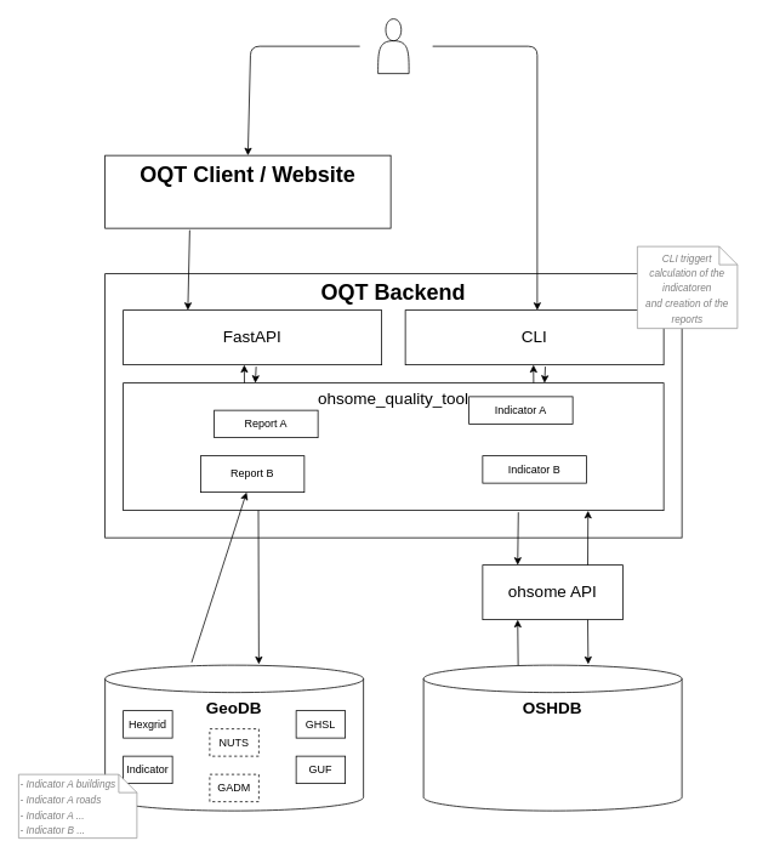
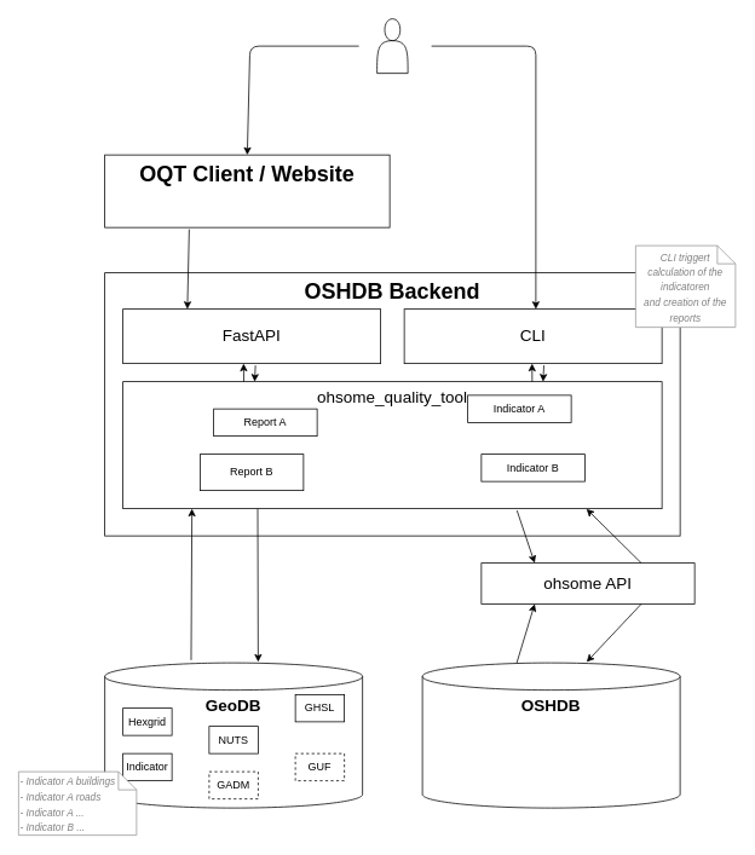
  <mxCell id="0" />
  <mxCell id="1" parent="0" />
  <mxCell id="2" value="&lt;b&gt;&lt;font style=&quot;font-size: 18px&quot;&gt;OSHDB&lt;/font&gt;&lt;/b&gt;" style="shape=cylinder3;whiteSpace=wrap;html=1;boundedLbl=1;backgroundOutline=1;size=15;verticalAlign=top;" parent="1" vertex="1"><mxGeometry x="465" y="730" width="284" height="160" as="geometry" /></mxCell>
  <mxCell id="3" value="&lt;b&gt;&lt;font style=&quot;font-size: 18px&quot;&gt;GeoDB&lt;/font&gt;&lt;/b&gt;" style="shape=cylinder3;whiteSpace=wrap;html=1;boundedLbl=1;backgroundOutline=1;size=15;verticalAlign=top;" parent="1" vertex="1"><mxGeometry x="115" y="730" width="284" height="160" as="geometry" /></mxCell>
- <mxCell id="4" value="&lt;font style=&quot;font-size: 18px&quot;&gt;ohsome API&lt;br&gt;&lt;/font&gt;" style="rounded=0;whiteSpace=wrap;html=1;" parent="1" vertex="1"><mxGeometry x="530" y="620" width="154" height="60" as="geometry" /></mxCell>
- <mxCell id="5" value="&lt;font style=&quot;font-size: 24px&quot;&gt;&lt;b&gt;&lt;font style=&quot;font-size: 24px&quot;&gt;OQT Backend&lt;/font&gt;&lt;/b&gt;&lt;/font&gt;" style="rounded=0;whiteSpace=wrap;html=1;verticalAlign=top;" parent="1" vertex="1"><mxGeometry x="115" y="300" width="634" height="290" as="geometry" /></mxCell>
+ <mxCell id="4" value="&lt;font style=&quot;font-size: 18px&quot;&gt;ohsome API&lt;br&gt;&lt;/font&gt;" style="rounded=0;whiteSpace=wrap;html=1;" parent="1" vertex="1"><mxGeometry x="530" y="620" width="235" height="45" as="geometry" /></mxCell>
+ <mxCell id="5" value="&lt;font style=&quot;font-size: 24px&quot;&gt;&lt;b&gt;&lt;font style=&quot;font-size: 24px&quot;&gt;OSHDB Backend&lt;/font&gt;&lt;/b&gt;&lt;/font&gt;" style="rounded=0;whiteSpace=wrap;html=1;verticalAlign=top;" parent="1" vertex="1"><mxGeometry x="115" y="300" width="634" height="290" as="geometry" /></mxCell>
  <mxCell id="6" value="&lt;font style=&quot;font-size: 18px&quot;&gt;CLI&lt;/font&gt;" style="rounded=0;whiteSpace=wrap;html=1;" parent="1" vertex="1"><mxGeometry x="445" y="340" width="284" height="60" as="geometry" /></mxCell>
  <mxCell id="7" value="&lt;font style=&quot;font-size: 18px&quot;&gt;FastAPI&lt;/font&gt;" style="rounded=0;whiteSpace=wrap;html=1;" parent="1" vertex="1"><mxGeometry x="135" y="340" width="284" height="60" as="geometry" /></mxCell>
  <mxCell id="8" value="&lt;font style=&quot;font-size: 18px&quot;&gt;ohsome_quality_tool&lt;br&gt;&lt;/font&gt;" style="rounded=0;whiteSpace=wrap;html=1;verticalAlign=top;" parent="1" vertex="1"><mxGeometry x="135" y="420" width="594" height="140" as="geometry" /></mxCell>
  <mxCell id="9" value="Indicator A" style="rounded=0;whiteSpace=wrap;html=1;" parent="1" vertex="1"><mxGeometry x="515" y="435" width="114" height="30" as="geometry" /></mxCell>
  <mxCell id="10" value="Indicator B" style="rounded=0;whiteSpace=wrap;html=1;" parent="1" vertex="1"><mxGeometry x="530" y="500" width="114" height="30" as="geometry" /></mxCell>
  <mxCell id="11" value="Report A" style="rounded=0;whiteSpace=wrap;html=1;" parent="1" vertex="1"><mxGeometry x="235" y="450" width="114" height="30" as="geometry" /></mxCell>
  <mxCell id="12" value="Report B" style="rounded=0;whiteSpace=wrap;html=1;" parent="1" vertex="1"><mxGeometry x="220" y="500" width="114" height="40" as="geometry" /></mxCell>
  <mxCell id="13" value="&lt;font style=&quot;font-size: 24px&quot;&gt;&lt;b&gt;&lt;font style=&quot;font-size: 24px&quot;&gt;OQT Client / Website&lt;/font&gt;&lt;/b&gt;&lt;/font&gt;" style="rounded=0;whiteSpace=wrap;html=1;verticalAlign=top;" parent="1" vertex="1"><mxGeometry x="115" y="170" width="314" height="80" as="geometry" /></mxCell>
  <mxCell id="14" value="" style="endArrow=classic;html=1;entryX=0.25;entryY=0;entryDx=0;entryDy=0;" parent="1" target="7" edge="1"><mxGeometry width="50" height="50" relative="1" as="geometry"><mxPoint x="208" y="252" as="sourcePoint" /><mxPoint x="205" y="260" as="targetPoint" /></mxGeometry></mxCell>
  <mxCell id="15" value="" style="shape=actor;whiteSpace=wrap;html=1;" parent="1" vertex="1"><mxGeometry x="415" y="20" width="34" height="60" as="geometry" /></mxCell>
  <mxCell id="16" value="" style="endArrow=classic;html=1;entryX=0.5;entryY=0;entryDx=0;entryDy=0;" parent="1" target="13" edge="1"><mxGeometry width="50" height="50" relative="1" as="geometry"><mxPoint x="395" y="50" as="sourcePoint" /><mxPoint x="485" y="430" as="targetPoint" /><Array as="points"><mxPoint x="275" y="50" /></Array></mxGeometry></mxCell>
  <mxCell id="17" value="" style="endArrow=classic;html=1;" parent="1" edge="1"><mxGeometry width="50" height="50" relative="1" as="geometry"><mxPoint x="475" y="50" as="sourcePoint" /><mxPoint x="590" y="340" as="targetPoint" /><Array as="points"><mxPoint x="590" y="50" /></Array></mxGeometry></mxCell>
  <mxCell id="18" value="" style="endArrow=classic;html=1;entryX=0.25;entryY=1;entryDx=0;entryDy=0;" parent="1" edge="1"><mxGeometry width="50" height="50" relative="1" as="geometry"><mxPoint x="586" y="420" as="sourcePoint" /><mxPoint x="585.84" y="400" as="targetPoint" /></mxGeometry></mxCell>
  <mxCell id="19" value="" style="endArrow=classic;html=1;" parent="1" edge="1"><mxGeometry width="50" height="50" relative="1" as="geometry"><mxPoint x="598.84" y="402" as="sourcePoint" /><mxPoint x="598" y="420" as="targetPoint" /></mxGeometry></mxCell>
- <mxCell id="20" value="" style="endArrow=classic;html=1;exitX=0.335;exitY=-0.019;exitDx=0;exitDy=0;exitPerimeter=0;" parent="1" source="3" target="12" edge="1"><mxGeometry width="50" height="50" relative="1" as="geometry"><mxPoint x="235" y="681.44" as="sourcePoint" /><mxPoint x="235.84" y="590" as="targetPoint" /></mxGeometry></mxCell>
+ <mxCell id="20" value="" style="endArrow=classic;html=1;entryX=0.128;entryY=1;entryDx=0;entryDy=0;exitX=0.335;exitY=-0.019;exitDx=0;exitDy=0;exitPerimeter=0;entryPerimeter=0;" parent="1" source="3" target="8" edge="1"><mxGeometry width="50" height="50" relative="1" as="geometry"><mxPoint x="235" y="681.44" as="sourcePoint" /><mxPoint x="235.84" y="590" as="targetPoint" /></mxGeometry></mxCell>
  <mxCell id="21" value="" style="endArrow=classic;html=1;exitX=0.25;exitY=1;exitDx=0;exitDy=0;" parent="1" source="8" edge="1"><mxGeometry width="50" height="50" relative="1" as="geometry"><mxPoint x="248.84" y="592" as="sourcePoint" /><mxPoint x="284" y="729" as="targetPoint" /></mxGeometry></mxCell>
  <mxCell id="22" value="" style="endArrow=classic;html=1;entryX=0.25;entryY=1;entryDx=0;entryDy=0;" parent="1" edge="1"><mxGeometry width="50" height="50" relative="1" as="geometry"><mxPoint x="268.16" y="420" as="sourcePoint" /><mxPoint x="268" y="400" as="targetPoint" /></mxGeometry></mxCell>
  <mxCell id="23" value="" style="endArrow=classic;html=1;" parent="1" edge="1"><mxGeometry width="50" height="50" relative="1" as="geometry"><mxPoint x="281" y="402" as="sourcePoint" /><mxPoint x="280.16" y="420" as="targetPoint" /></mxGeometry></mxCell>
  <mxCell id="24" value="" style="endArrow=classic;html=1;entryX=0.25;entryY=0;entryDx=0;entryDy=0;exitX=0.731;exitY=1.014;exitDx=0;exitDy=0;exitPerimeter=0;" parent="1" source="8" target="4" edge="1"><mxGeometry width="50" height="50" relative="1" as="geometry"><mxPoint x="548" y="561.26" as="sourcePoint" /><mxPoint x="547.68" y="629.28" as="targetPoint" /></mxGeometry></mxCell>
  <mxCell id="25" value="" style="endArrow=classic;html=1;entryX=0.25;entryY=1;entryDx=0;entryDy=0;" parent="1" edge="1" target="4"><mxGeometry width="50" height="50" relative="1" as="geometry"><mxPoint x="569" y="730" as="sourcePoint" /><mxPoint x="580" y="700" as="targetPoint" /></mxGeometry></mxCell>
  <mxCell id="26" value="" style="endArrow=classic;html=1;exitX=0.75;exitY=1;exitDx=0;exitDy=0;" parent="1" edge="1" source="4"><mxGeometry width="50" height="50" relative="1" as="geometry"><mxPoint x="641.5" y="680" as="sourcePoint" /><mxPoint x="646" y="729" as="targetPoint" /></mxGeometry></mxCell>
- <mxCell id="27" value="GUF" style="rounded=0;whiteSpace=wrap;html=1;" parent="1" vertex="1"><mxGeometry x="325" y="830" width="54" height="30" as="geometry" /></mxCell>
- <mxCell id="28" value="GHSL" style="rounded=0;whiteSpace=wrap;html=1;" parent="1" vertex="1"><mxGeometry x="325" y="780" width="54" height="30" as="geometry" /></mxCell>
- <mxCell id="29" value="NUTS" style="rounded=0;whiteSpace=wrap;html=1;dashed=1;" parent="1" vertex="1"><mxGeometry x="230" y="800" width="54" height="30" as="geometry" /></mxCell>
+ <mxCell id="27" value="GUF" style="rounded=0;whiteSpace=wrap;html=1;dashed=1;" parent="1" vertex="1"><mxGeometry x="325" y="830" width="54" height="30" as="geometry" /></mxCell>
+ <mxCell id="28" value="GHSL" style="rounded=0;whiteSpace=wrap;html=1;" parent="1" vertex="1"><mxGeometry x="325" y="765" width="54" height="30" as="geometry" /></mxCell>
+ <mxCell id="29" value="NUTS" style="rounded=0;whiteSpace=wrap;html=1;" parent="1" vertex="1"><mxGeometry x="230" y="800" width="54" height="30" as="geometry" /></mxCell>
  <mxCell id="30" value="Hexgrid" style="rounded=0;whiteSpace=wrap;html=1;" parent="1" vertex="1"><mxGeometry x="135" y="780" width="54" height="30" as="geometry" /></mxCell>
  <mxCell id="31" value="GADM" style="rounded=0;whiteSpace=wrap;html=1;dashed=1;" vertex="1" parent="1"><mxGeometry x="230" y="850" width="54" height="30" as="geometry" /></mxCell>
  <mxCell id="32" value="Indicator" style="rounded=0;whiteSpace=wrap;html=1;" vertex="1" parent="1"><mxGeometry x="135" y="830" width="54" height="30" as="geometry" /></mxCell>
  <mxCell id="33" value="&lt;font style=&quot;font-size: 11px&quot; color=&quot;#808080&quot;&gt;&lt;i&gt;CLI triggert calculation of the indicatoren&lt;br&gt;and creation of the reports&lt;/i&gt;&lt;/font&gt;" style="shape=note;strokeWidth=1;fontSize=14;size=20;whiteSpace=wrap;html=1;strokeColor=#999999;" vertex="1" parent="1"><mxGeometry x="700" y="270" width="110" height="90" as="geometry" /></mxCell>
  <mxCell id="34" value="" style="endArrow=classic;html=1;entryX=0.86;entryY=1.002;entryDx=0;entryDy=0;entryPerimeter=0;exitX=0.75;exitY=0;exitDx=0;exitDy=0;" edge="1" parent="1" source="4" target="8"><mxGeometry width="50" height="50" relative="1" as="geometry"><mxPoint x="558" y="571.26" as="sourcePoint" /><mxPoint x="557.68" y="639.28" as="targetPoint" /></mxGeometry></mxCell>
  <mxCell id="35" value="&lt;div align=&quot;left&quot;&gt;&lt;font style=&quot;font-size: 11px&quot; color=&quot;#808080&quot;&gt;&lt;i&gt;- Indicator A buildings&lt;br&gt;- Indicator A roads&lt;br&gt;- Indicator A ...&lt;br&gt;- Indicator B ...&lt;br&gt;&lt;/i&gt;&lt;/font&gt;&lt;/div&gt;" style="shape=note;strokeWidth=1;fontSize=14;size=20;whiteSpace=wrap;html=1;strokeColor=#999999;align=left;" vertex="1" parent="1"><mxGeometry x="20" y="850" width="130" height="70" as="geometry" /></mxCell>
  <mxCell id="36" style="edgeStyle=orthogonalEdgeStyle;rounded=0;orthogonalLoop=1;jettySize=auto;html=1;exitX=0.5;exitY=1;exitDx=0;exitDy=0;" edge="1" parent="1" source="9" target="9"><mxGeometry relative="1" as="geometry" /></mxCell>
